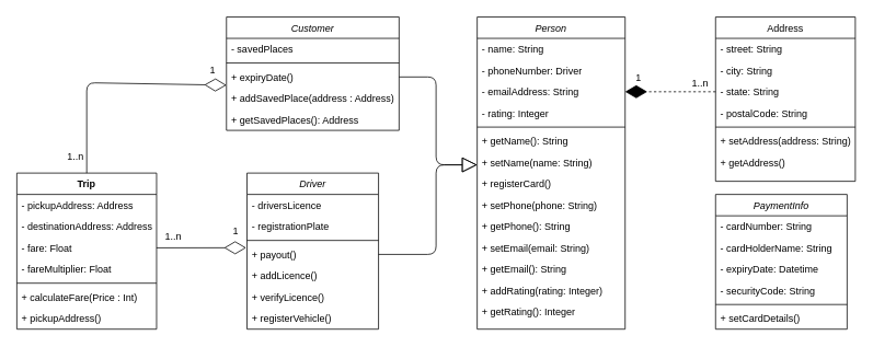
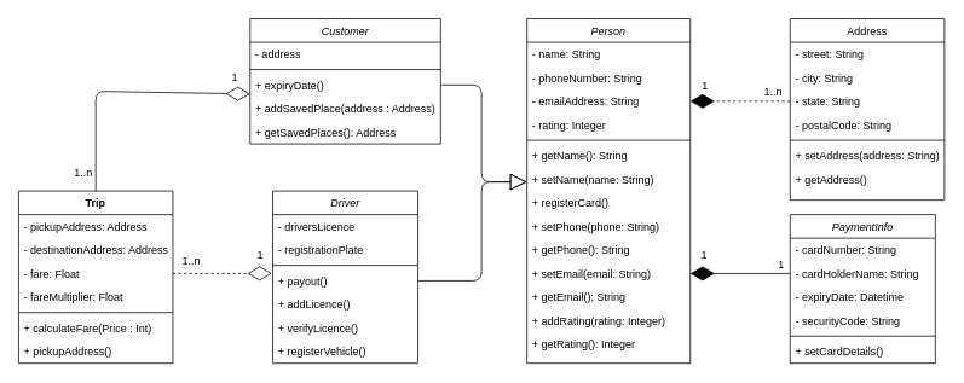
  <mxCell id="0" />
  <mxCell id="1" parent="0" />
  <mxCell id="2" value="Person" style="swimlane;fontStyle=2;align=center;verticalAlign=top;childLayout=stackLayout;horizontal=1;startSize=26;horizontalStack=0;resizeParent=1;resizeLast=0;collapsible=1;marginBottom=0;rounded=0;shadow=0;strokeWidth=1;" parent="1" vertex="1"><mxGeometry x="580" y="20" width="180" height="380" as="geometry"><mxRectangle x="230" y="140" width="160" height="26" as="alternateBounds" /></mxGeometry></mxCell>
  <mxCell id="3" value="- name: String" style="text;align=left;verticalAlign=top;spacingLeft=4;spacingRight=4;overflow=hidden;rotatable=0;points=[[0,0.5],[1,0.5]];portConstraint=eastwest;" parent="2" vertex="1"><mxGeometry y="26" width="180" height="26" as="geometry" /></mxCell>
- <mxCell id="4" value="- phoneNumber: Driver" style="text;align=left;verticalAlign=top;spacingLeft=4;spacingRight=4;overflow=hidden;rotatable=0;points=[[0,0.5],[1,0.5]];portConstraint=eastwest;rounded=0;shadow=0;html=0;" parent="2" vertex="1"><mxGeometry y="52" width="180" height="26" as="geometry" /></mxCell>
+ <mxCell id="4" value="- phoneNumber: String" style="text;align=left;verticalAlign=top;spacingLeft=4;spacingRight=4;overflow=hidden;rotatable=0;points=[[0,0.5],[1,0.5]];portConstraint=eastwest;rounded=0;shadow=0;html=0;" parent="2" vertex="1"><mxGeometry y="52" width="180" height="26" as="geometry" /></mxCell>
  <mxCell id="5" value="- emailAddress: String" style="text;align=left;verticalAlign=top;spacingLeft=4;spacingRight=4;overflow=hidden;rotatable=0;points=[[0,0.5],[1,0.5]];portConstraint=eastwest;rounded=0;shadow=0;html=0;" parent="2" vertex="1"><mxGeometry y="78" width="180" height="26" as="geometry" /></mxCell>
  <mxCell id="6" value="- rating: Integer" style="text;align=left;verticalAlign=top;spacingLeft=4;spacingRight=4;overflow=hidden;rotatable=0;points=[[0,0.5],[1,0.5]];portConstraint=eastwest;rounded=0;shadow=0;html=0;" parent="2" vertex="1"><mxGeometry y="104" width="180" height="26" as="geometry" /></mxCell>
  <mxCell id="7" value="" style="line;html=1;strokeWidth=1;align=left;verticalAlign=middle;spacingTop=-1;spacingLeft=3;spacingRight=3;rotatable=0;labelPosition=right;points=[];portConstraint=eastwest;" parent="2" vertex="1"><mxGeometry y="130" width="180" height="8" as="geometry" /></mxCell>
  <mxCell id="8" value="+ getName(): String" style="text;align=left;verticalAlign=top;spacingLeft=4;spacingRight=4;overflow=hidden;rotatable=0;points=[[0,0.5],[1,0.5]];portConstraint=eastwest;" parent="2" vertex="1"><mxGeometry y="138" width="180" height="26" as="geometry" /></mxCell>
  <mxCell id="9" value="+ setName(name: String)" style="text;align=left;verticalAlign=top;spacingLeft=4;spacingRight=4;overflow=hidden;rotatable=0;points=[[0,0.5],[1,0.5]];portConstraint=eastwest;" parent="2" vertex="1"><mxGeometry y="164" width="180" height="26" as="geometry" /></mxCell>
  <mxCell id="10" value="+ registerCard()" style="text;align=left;verticalAlign=top;spacingLeft=4;spacingRight=4;overflow=hidden;rotatable=0;points=[[0,0.5],[1,0.5]];portConstraint=eastwest;" parent="2" vertex="1"><mxGeometry y="190" width="180" height="26" as="geometry" /></mxCell>
  <mxCell id="11" value="+ setPhone(phone: String)" style="text;align=left;verticalAlign=top;spacingLeft=4;spacingRight=4;overflow=hidden;rotatable=0;points=[[0,0.5],[1,0.5]];portConstraint=eastwest;" parent="2" vertex="1"><mxGeometry y="216" width="180" height="26" as="geometry" /></mxCell>
  <mxCell id="12" value="+ getPhone(): String" style="text;align=left;verticalAlign=top;spacingLeft=4;spacingRight=4;overflow=hidden;rotatable=0;points=[[0,0.5],[1,0.5]];portConstraint=eastwest;" parent="2" vertex="1"><mxGeometry y="242" width="180" height="26" as="geometry" /></mxCell>
  <mxCell id="13" value="+ setEmail(email: String)" style="text;align=left;verticalAlign=top;spacingLeft=4;spacingRight=4;overflow=hidden;rotatable=0;points=[[0,0.5],[1,0.5]];portConstraint=eastwest;" parent="2" vertex="1"><mxGeometry y="268" width="180" height="26" as="geometry" /></mxCell>
  <mxCell id="14" value="+ getEmail(): String" style="text;align=left;verticalAlign=top;spacingLeft=4;spacingRight=4;overflow=hidden;rotatable=0;points=[[0,0.5],[1,0.5]];portConstraint=eastwest;" parent="2" vertex="1"><mxGeometry y="294" width="180" height="26" as="geometry" /></mxCell>
  <mxCell id="15" value="+ addRating(rating: Integer)" style="text;align=left;verticalAlign=top;spacingLeft=4;spacingRight=4;overflow=hidden;rotatable=0;points=[[0,0.5],[1,0.5]];portConstraint=eastwest;" parent="2" vertex="1"><mxGeometry y="320" width="180" height="26" as="geometry" /></mxCell>
  <mxCell id="16" value="+ getRating(): Integer" style="text;align=left;verticalAlign=top;spacingLeft=4;spacingRight=4;overflow=hidden;rotatable=0;points=[[0,0.5],[1,0.5]];portConstraint=eastwest;" parent="2" vertex="1"><mxGeometry y="346" width="180" height="26" as="geometry" /></mxCell>
  <mxCell id="17" value="Address" style="swimlane;fontStyle=0;align=center;verticalAlign=top;childLayout=stackLayout;horizontal=1;startSize=26;horizontalStack=0;resizeParent=1;resizeLast=0;collapsible=1;marginBottom=0;rounded=0;shadow=0;strokeWidth=1;" parent="1" vertex="1"><mxGeometry x="870" y="20" width="170" height="200" as="geometry"><mxRectangle x="550" y="140" width="160" height="26" as="alternateBounds" /></mxGeometry></mxCell>
  <mxCell id="18" value="- street: String" style="text;align=left;verticalAlign=top;spacingLeft=4;spacingRight=4;overflow=hidden;rotatable=0;points=[[0,0.5],[1,0.5]];portConstraint=eastwest;" parent="17" vertex="1"><mxGeometry y="26" width="170" height="26" as="geometry" /></mxCell>
  <mxCell id="19" value="- city: String" style="text;align=left;verticalAlign=top;spacingLeft=4;spacingRight=4;overflow=hidden;rotatable=0;points=[[0,0.5],[1,0.5]];portConstraint=eastwest;rounded=0;shadow=0;html=0;" parent="17" vertex="1"><mxGeometry y="52" width="170" height="26" as="geometry" /></mxCell>
  <mxCell id="20" value="- state: String" style="text;align=left;verticalAlign=top;spacingLeft=4;spacingRight=4;overflow=hidden;rotatable=0;points=[[0,0.5],[1,0.5]];portConstraint=eastwest;rounded=0;shadow=0;html=0;" parent="17" vertex="1"><mxGeometry y="78" width="170" height="26" as="geometry" /></mxCell>
  <mxCell id="21" value="- postalCode: String" style="text;align=left;verticalAlign=top;spacingLeft=4;spacingRight=4;overflow=hidden;rotatable=0;points=[[0,0.5],[1,0.5]];portConstraint=eastwest;rounded=0;shadow=0;html=0;" parent="17" vertex="1"><mxGeometry y="104" width="170" height="26" as="geometry" /></mxCell>
  <mxCell id="22" value="" style="line;html=1;strokeWidth=1;align=left;verticalAlign=middle;spacingTop=-1;spacingLeft=3;spacingRight=3;rotatable=0;labelPosition=right;points=[];portConstraint=eastwest;" parent="17" vertex="1"><mxGeometry y="130" width="170" height="8" as="geometry" /></mxCell>
  <mxCell id="23" value="+ setAddress(address: String)" style="text;align=left;verticalAlign=top;spacingLeft=4;spacingRight=4;overflow=hidden;rotatable=0;points=[[0,0.5],[1,0.5]];portConstraint=eastwest;" parent="17" vertex="1"><mxGeometry y="138" width="170" height="26" as="geometry" /></mxCell>
  <mxCell id="24" value="+ getAddress()" style="text;align=left;verticalAlign=top;spacingLeft=4;spacingRight=4;overflow=hidden;rotatable=0;points=[[0,0.5],[1,0.5]];portConstraint=eastwest;" parent="17" vertex="1"><mxGeometry y="164" width="170" height="26" as="geometry" /></mxCell>
  <mxCell id="25" value="Customer" style="swimlane;fontStyle=2;align=center;verticalAlign=top;childLayout=stackLayout;horizontal=1;startSize=26;horizontalStack=0;resizeParent=1;resizeLast=0;collapsible=1;marginBottom=0;rounded=0;shadow=0;strokeWidth=1;" parent="1" vertex="1"><mxGeometry x="275" y="20" width="210" height="138" as="geometry"><mxRectangle x="230" y="140" width="160" height="26" as="alternateBounds" /></mxGeometry></mxCell>
- <mxCell id="26" value="- savedPlaces" style="text;align=left;verticalAlign=top;spacingLeft=4;spacingRight=4;overflow=hidden;rotatable=0;points=[[0,0.5],[1,0.5]];portConstraint=eastwest;rounded=0;shadow=0;html=0;" parent="25" vertex="1"><mxGeometry y="26" width="210" height="26" as="geometry" /></mxCell>
+ <mxCell id="26" value="- address" style="text;align=left;verticalAlign=top;spacingLeft=4;spacingRight=4;overflow=hidden;rotatable=0;points=[[0,0.5],[1,0.5]];portConstraint=eastwest;rounded=0;shadow=0;html=0;" parent="25" vertex="1"><mxGeometry y="26" width="210" height="26" as="geometry" /></mxCell>
  <mxCell id="27" value="" style="line;html=1;strokeWidth=1;align=left;verticalAlign=middle;spacingTop=-1;spacingLeft=3;spacingRight=3;rotatable=0;labelPosition=right;points=[];portConstraint=eastwest;" parent="25" vertex="1"><mxGeometry y="52" width="210" height="8" as="geometry" /></mxCell>
  <mxCell id="28" value="+ expiryDate()" style="text;align=left;verticalAlign=top;spacingLeft=4;spacingRight=4;overflow=hidden;rotatable=0;points=[[0,0.5],[1,0.5]];portConstraint=eastwest;" parent="25" vertex="1"><mxGeometry y="60" width="210" height="26" as="geometry" /></mxCell>
  <mxCell id="29" value="+ addSavedPlace(address : Address)" style="text;align=left;verticalAlign=top;spacingLeft=4;spacingRight=4;overflow=hidden;rotatable=0;points=[[0,0.5],[1,0.5]];portConstraint=eastwest;" parent="25" vertex="1"><mxGeometry y="86" width="210" height="26" as="geometry" /></mxCell>
  <mxCell id="30" value="+ getSavedPlaces(): Address" style="text;align=left;verticalAlign=top;spacingLeft=4;spacingRight=4;overflow=hidden;rotatable=0;points=[[0,0.5],[1,0.5]];portConstraint=eastwest;" parent="25" vertex="1"><mxGeometry y="112" width="210" height="26" as="geometry" /></mxCell>
  <mxCell id="31" value="Driver" style="swimlane;fontStyle=2;align=center;verticalAlign=top;childLayout=stackLayout;horizontal=1;startSize=26;horizontalStack=0;resizeParent=1;resizeLast=0;collapsible=1;marginBottom=0;rounded=0;shadow=0;strokeWidth=1;" parent="1" vertex="1"><mxGeometry x="300" y="210" width="160" height="190" as="geometry"><mxRectangle x="230" y="140" width="160" height="26" as="alternateBounds" /></mxGeometry></mxCell>
  <mxCell id="32" value="- driversLicence" style="text;align=left;verticalAlign=top;spacingLeft=4;spacingRight=4;overflow=hidden;rotatable=0;points=[[0,0.5],[1,0.5]];portConstraint=eastwest;rounded=0;shadow=0;html=0;" parent="31" vertex="1"><mxGeometry y="26" width="160" height="26" as="geometry" /></mxCell>
  <mxCell id="33" value="- registrationPlate" style="text;align=left;verticalAlign=top;spacingLeft=4;spacingRight=4;overflow=hidden;rotatable=0;points=[[0,0.5],[1,0.5]];portConstraint=eastwest;rounded=0;shadow=0;html=0;" parent="31" vertex="1"><mxGeometry y="52" width="160" height="26" as="geometry" /></mxCell>
  <mxCell id="34" value="" style="line;html=1;strokeWidth=1;align=left;verticalAlign=middle;spacingTop=-1;spacingLeft=3;spacingRight=3;rotatable=0;labelPosition=right;points=[];portConstraint=eastwest;" parent="31" vertex="1"><mxGeometry y="78" width="160" height="8" as="geometry" /></mxCell>
  <mxCell id="35" value="+ payout()" style="text;align=left;verticalAlign=top;spacingLeft=4;spacingRight=4;overflow=hidden;rotatable=0;points=[[0,0.5],[1,0.5]];portConstraint=eastwest;" parent="31" vertex="1"><mxGeometry y="86" width="160" height="26" as="geometry" /></mxCell>
  <mxCell id="36" value="+ addLicence()" style="text;align=left;verticalAlign=top;spacingLeft=4;spacingRight=4;overflow=hidden;rotatable=0;points=[[0,0.5],[1,0.5]];portConstraint=eastwest;" parent="31" vertex="1"><mxGeometry y="112" width="160" height="26" as="geometry" /></mxCell>
  <mxCell id="37" value="+ verifyLicence()" style="text;align=left;verticalAlign=top;spacingLeft=4;spacingRight=4;overflow=hidden;rotatable=0;points=[[0,0.5],[1,0.5]];portConstraint=eastwest;" parent="31" vertex="1"><mxGeometry y="138" width="160" height="26" as="geometry" /></mxCell>
  <mxCell id="38" value="+ registerVehicle()" style="text;align=left;verticalAlign=top;spacingLeft=4;spacingRight=4;overflow=hidden;rotatable=0;points=[[0,0.5],[1,0.5]];portConstraint=eastwest;" parent="31" vertex="1"><mxGeometry y="164" width="160" height="26" as="geometry" /></mxCell>
  <mxCell id="39" value="PaymentInfo" style="swimlane;fontStyle=2;align=center;verticalAlign=top;childLayout=stackLayout;horizontal=1;startSize=26;horizontalStack=0;resizeParent=1;resizeLast=0;collapsible=1;marginBottom=0;rounded=0;shadow=0;strokeWidth=1;" parent="1" vertex="1"><mxGeometry x="870" y="236" width="160" height="164" as="geometry"><mxRectangle x="230" y="140" width="160" height="26" as="alternateBounds" /></mxGeometry></mxCell>
  <mxCell id="40" value="- cardNumber: String" style="text;align=left;verticalAlign=top;spacingLeft=4;spacingRight=4;overflow=hidden;rotatable=0;points=[[0,0.5],[1,0.5]];portConstraint=eastwest;" parent="39" vertex="1"><mxGeometry y="26" width="160" height="26" as="geometry" /></mxCell>
  <mxCell id="41" value="- cardHolderName: String" style="text;align=left;verticalAlign=top;spacingLeft=4;spacingRight=4;overflow=hidden;rotatable=0;points=[[0,0.5],[1,0.5]];portConstraint=eastwest;rounded=0;shadow=0;html=0;" parent="39" vertex="1"><mxGeometry y="52" width="160" height="26" as="geometry" /></mxCell>
  <mxCell id="42" value="- expiryDate: Datetime" style="text;align=left;verticalAlign=top;spacingLeft=4;spacingRight=4;overflow=hidden;rotatable=0;points=[[0,0.5],[1,0.5]];portConstraint=eastwest;rounded=0;shadow=0;html=0;" parent="39" vertex="1"><mxGeometry y="78" width="160" height="26" as="geometry" /></mxCell>
  <mxCell id="43" value="- securityCode: String" style="text;align=left;verticalAlign=top;spacingLeft=4;spacingRight=4;overflow=hidden;rotatable=0;points=[[0,0.5],[1,0.5]];portConstraint=eastwest;rounded=0;shadow=0;html=0;" parent="39" vertex="1"><mxGeometry y="104" width="160" height="26" as="geometry" /></mxCell>
  <mxCell id="44" value="" style="line;html=1;strokeWidth=1;align=left;verticalAlign=middle;spacingTop=-1;spacingLeft=3;spacingRight=3;rotatable=0;labelPosition=right;points=[];portConstraint=eastwest;" parent="39" vertex="1"><mxGeometry y="130" width="160" height="8" as="geometry" /></mxCell>
  <mxCell id="45" value="+ setCardDetails()" style="text;align=left;verticalAlign=top;spacingLeft=4;spacingRight=4;overflow=hidden;rotatable=0;points=[[0,0.5],[1,0.5]];portConstraint=eastwest;" parent="39" vertex="1"><mxGeometry y="138" width="160" height="26" as="geometry" /></mxCell>
  <mxCell id="46" value="Trip" style="swimlane;fontStyle=1;align=center;verticalAlign=top;childLayout=stackLayout;horizontal=1;startSize=26;horizontalStack=0;resizeParent=1;resizeParentMax=0;resizeLast=0;collapsible=1;marginBottom=0;" parent="1" vertex="1"><mxGeometry x="20" y="210" width="170" height="190" as="geometry" /></mxCell>
  <mxCell id="47" value="- pickupAddress: Address" style="text;strokeColor=none;fillColor=none;align=left;verticalAlign=top;spacingLeft=4;spacingRight=4;overflow=hidden;rotatable=0;points=[[0,0.5],[1,0.5]];portConstraint=eastwest;" parent="46" vertex="1"><mxGeometry y="26" width="170" height="26" as="geometry" /></mxCell>
  <mxCell id="48" value="- destinationAddress: Address" style="text;strokeColor=none;fillColor=none;align=left;verticalAlign=top;spacingLeft=4;spacingRight=4;overflow=hidden;rotatable=0;points=[[0,0.5],[1,0.5]];portConstraint=eastwest;" parent="46" vertex="1"><mxGeometry y="52" width="170" height="26" as="geometry" /></mxCell>
  <mxCell id="49" value="- fare: Float" style="text;strokeColor=none;fillColor=none;align=left;verticalAlign=top;spacingLeft=4;spacingRight=4;overflow=hidden;rotatable=0;points=[[0,0.5],[1,0.5]];portConstraint=eastwest;" parent="46" vertex="1"><mxGeometry y="78" width="170" height="26" as="geometry" /></mxCell>
  <mxCell id="50" value="- fareMultiplier: Float" style="text;strokeColor=none;fillColor=none;align=left;verticalAlign=top;spacingLeft=4;spacingRight=4;overflow=hidden;rotatable=0;points=[[0,0.5],[1,0.5]];portConstraint=eastwest;" parent="46" vertex="1"><mxGeometry y="104" width="170" height="26" as="geometry" /></mxCell>
  <mxCell id="51" value="" style="line;strokeWidth=1;fillColor=none;align=left;verticalAlign=middle;spacingTop=-1;spacingLeft=3;spacingRight=3;rotatable=0;labelPosition=right;points=[];portConstraint=eastwest;" parent="46" vertex="1"><mxGeometry y="130" width="170" height="8" as="geometry" /></mxCell>
  <mxCell id="52" value="+ calculateFare(Price : Int)" style="text;strokeColor=none;fillColor=none;align=left;verticalAlign=top;spacingLeft=4;spacingRight=4;overflow=hidden;rotatable=0;points=[[0,0.5],[1,0.5]];portConstraint=eastwest;" parent="46" vertex="1"><mxGeometry y="138" width="170" height="26" as="geometry" /></mxCell>
  <mxCell id="53" value="+ pickupAddress()" style="text;strokeColor=none;fillColor=none;align=left;verticalAlign=top;spacingLeft=4;spacingRight=4;overflow=hidden;rotatable=0;points=[[0,0.5],[1,0.5]];portConstraint=eastwest;" parent="46" vertex="1"><mxGeometry y="164" width="170" height="26" as="geometry" /></mxCell>
- <mxCell id="54" value="" style="endArrow=diamondThin;endFill=0;endSize=24;html=1;exitX=1;exitY=0.5;exitDx=0;exitDy=0;entryX=-0.006;entryY=0.189;entryDx=0;entryDy=0;entryPerimeter=0;" edge="1" parent="1" source="49" target="35"><mxGeometry width="160" relative="1" as="geometry"><mxPoint x="220" y="340" as="sourcePoint" /><mxPoint x="350" y="298" as="targetPoint" /></mxGeometry></mxCell>
+ <mxCell id="54" value="" style="endArrow=diamondThin;endFill=0;endSize=24;html=1;exitX=1;exitY=0.5;exitDx=0;exitDy=0;entryX=-0.006;entryY=0.189;entryDx=0;entryDy=0;entryPerimeter=0;dashed=1;" edge="1" parent="1" source="49" target="35"><mxGeometry width="160" relative="1" as="geometry"><mxPoint x="220" y="340" as="sourcePoint" /><mxPoint x="350" y="298" as="targetPoint" /></mxGeometry></mxCell>
  <mxCell id="55" value="1..n" style="text;html=1;align=center;verticalAlign=middle;resizable=0;points=[];labelBackgroundColor=#ffffff;" vertex="1" connectable="0" parent="54"><mxGeometry x="-0.763" relative="1" as="geometry"><mxPoint x="7" y="-12.99" as="offset" /></mxGeometry></mxCell>
  <mxCell id="56" value="1" style="text;html=1;align=center;verticalAlign=middle;resizable=0;points=[];labelBackgroundColor=#ffffff;" vertex="1" connectable="0" parent="54"><mxGeometry x="0.759" relative="1" as="geometry"><mxPoint y="-20.92" as="offset" /></mxGeometry></mxCell>
  <mxCell id="57" value="" style="endArrow=diamondThin;endFill=0;endSize=24;html=1;exitX=0.5;exitY=0;exitDx=0;exitDy=0;" edge="1" parent="1" source="46"><mxGeometry width="160" relative="1" as="geometry"><mxPoint x="20" y="420" as="sourcePoint" /><mxPoint x="275" y="103" as="targetPoint" /><Array as="points"><mxPoint x="105" y="100" /></Array></mxGeometry></mxCell>
  <mxCell id="58" value="1" style="text;html=1;align=center;verticalAlign=middle;resizable=0;points=[];labelBackgroundColor=#ffffff;" vertex="1" connectable="0" parent="57"><mxGeometry x="0.878" y="1" relative="1" as="geometry"><mxPoint y="-16.7" as="offset" /></mxGeometry></mxCell>
  <mxCell id="59" value="1..n" style="text;html=1;align=center;verticalAlign=middle;resizable=0;points=[];labelBackgroundColor=#ffffff;" vertex="1" connectable="0" parent="57"><mxGeometry x="-0.823" y="4" relative="1" as="geometry"><mxPoint x="-11" y="5" as="offset" /></mxGeometry></mxCell>
  <mxCell id="60" value="" style="endArrow=block;endSize=16;endFill=0;html=1;exitX=1;exitY=0.5;exitDx=0;exitDy=0;" edge="1" parent="1" source="35"><mxGeometry width="160" relative="1" as="geometry"><mxPoint x="520" y="350" as="sourcePoint" /><mxPoint x="580" y="200" as="targetPoint" /><Array as="points"><mxPoint x="530" y="309" /><mxPoint x="530" y="200" /></Array></mxGeometry></mxCell>
  <mxCell id="61" value="" style="endArrow=block;endSize=16;endFill=0;html=1;exitX=1;exitY=0.5;exitDx=0;exitDy=0;" edge="1" parent="1" source="28"><mxGeometry width="160" relative="1" as="geometry"><mxPoint x="500" y="-40" as="sourcePoint" /><mxPoint x="580" y="200" as="targetPoint" /><Array as="points"><mxPoint x="530" y="93" /><mxPoint x="530" y="200" /></Array></mxGeometry></mxCell>
+ <mxCell id="62" value="" style="endArrow=diamondThin;endFill=1;endSize=24;html=1;entryX=1;entryY=0.5;entryDx=0;entryDy=0;exitX=0;exitY=0.5;exitDx=0;exitDy=0;" edge="1" parent="1" source="41" target="13"><mxGeometry width="160" relative="1" as="geometry"><mxPoint x="760" y="440" as="sourcePoint" /><mxPoint x="920" y="440" as="targetPoint" /></mxGeometry></mxCell>
+ <mxCell id="63" value="1" style="text;html=1;align=center;verticalAlign=middle;resizable=0;points=[];labelBackgroundColor=#ffffff;" vertex="1" connectable="0" parent="62"><mxGeometry x="0.747" y="-1" relative="1" as="geometry"><mxPoint y="-20" as="offset" /></mxGeometry></mxCell>
+ <mxCell id="64" value="1" style="text;html=1;align=center;verticalAlign=middle;resizable=0;points=[];labelBackgroundColor=#ffffff;" vertex="1" connectable="0" parent="62"><mxGeometry x="-0.798" relative="1" as="geometry"><mxPoint y="-11" as="offset" /></mxGeometry></mxCell>
  <mxCell id="65" value="" style="endArrow=diamondThin;endFill=1;endSize=24;html=1;entryX=1;entryY=0.5;entryDx=0;entryDy=0;exitX=0;exitY=0.5;exitDx=0;exitDy=0;dashed=1;" edge="1" parent="1" source="20" target="5"><mxGeometry width="160" relative="1" as="geometry"><mxPoint x="870" y="130" as="sourcePoint" /><mxPoint x="760" y="130" as="targetPoint" /></mxGeometry></mxCell>
  <mxCell id="66" value="1" style="text;html=1;align=center;verticalAlign=middle;resizable=0;points=[];labelBackgroundColor=#ffffff;" vertex="1" connectable="0" parent="65"><mxGeometry x="0.729" y="-1" relative="1" as="geometry"><mxPoint y="-17" as="offset" /></mxGeometry></mxCell>
  <mxCell id="67" value="1..n" style="text;html=1;align=center;verticalAlign=middle;resizable=0;points=[];labelBackgroundColor=#ffffff;" vertex="1" connectable="0" parent="65"><mxGeometry x="-0.817" y="1" relative="1" as="geometry"><mxPoint x="-10" y="-12" as="offset" /></mxGeometry></mxCell>
